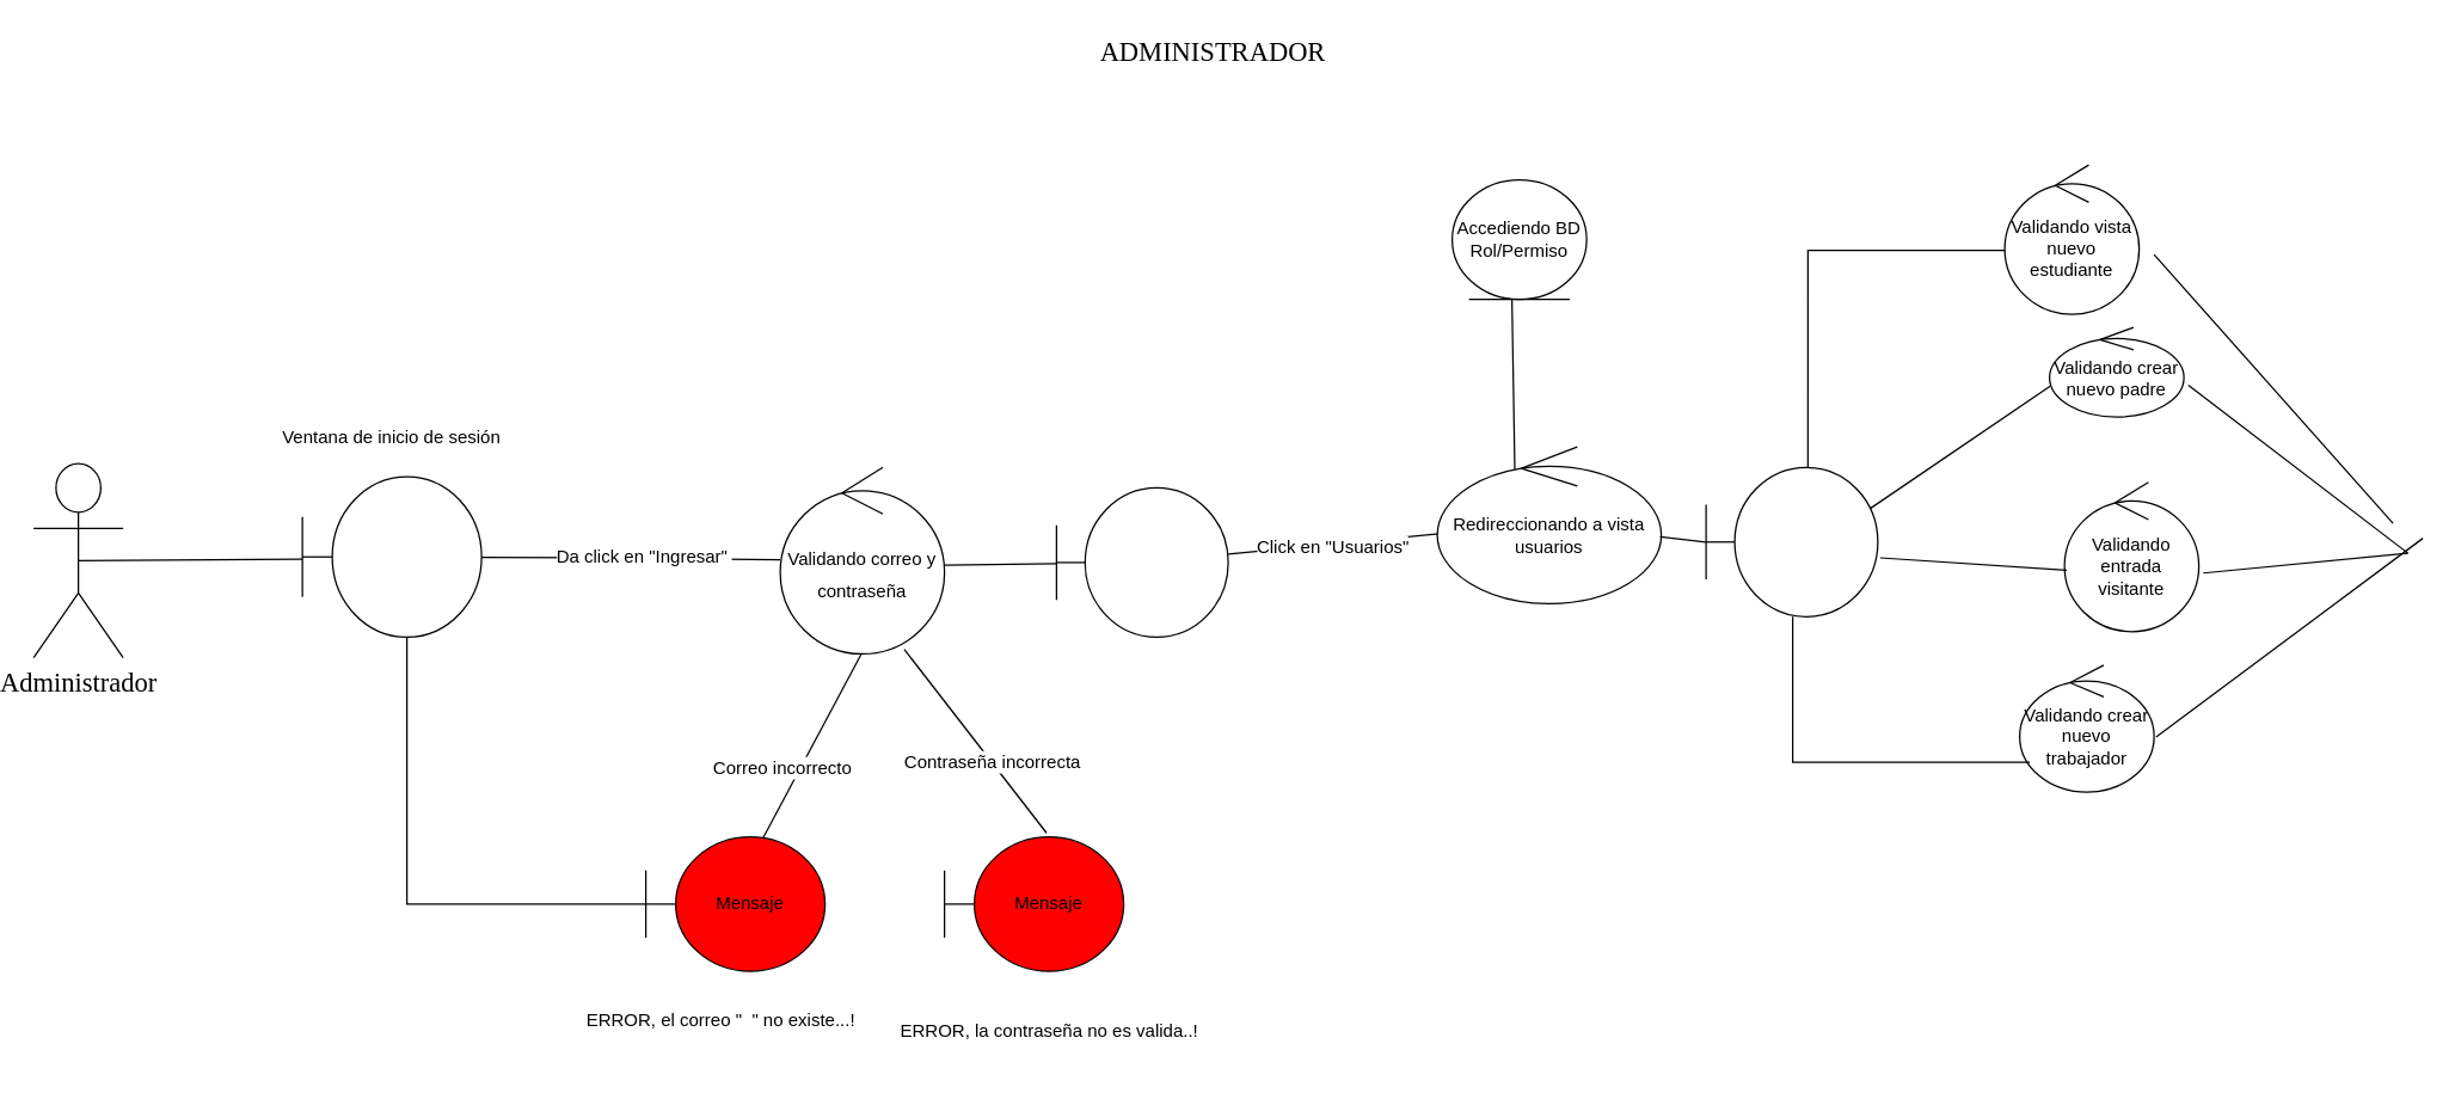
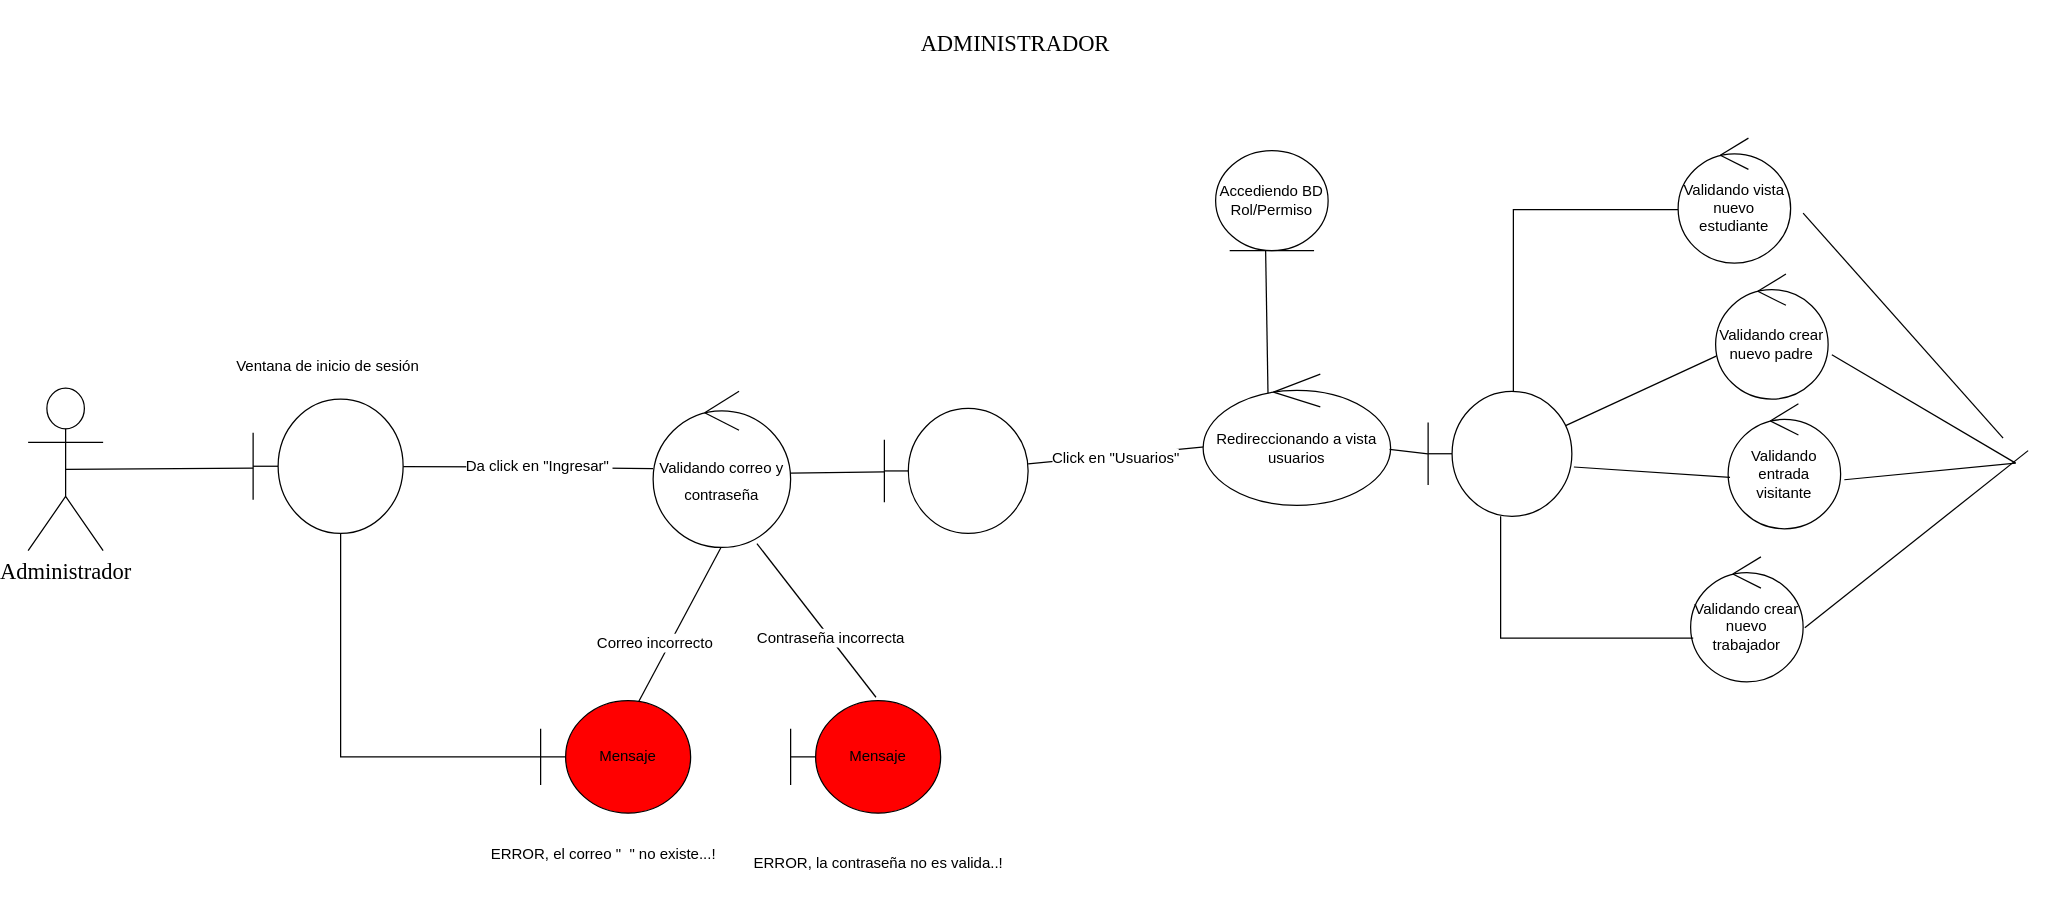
  <mxCell id="0" />
  <mxCell id="1" parent="0" />
  <mxCell id="2" value="&lt;font style=&quot;font-size: 18px;&quot; face=&quot;Comic Sans MS&quot;&gt;ADMINISTRADOR&lt;/font&gt;" style="text;html=1;strokeColor=none;fillColor=none;align=center;verticalAlign=middle;whiteSpace=wrap;rounded=0;" vertex="1" parent="1"><mxGeometry x="780" y="20" width="60" height="30" as="geometry" /></mxCell>
  <mxCell id="3" value="Administrador" style="shape=umlActor;verticalLabelPosition=bottom;verticalAlign=top;html=1;outlineConnect=0;fontFamily=Comic Sans MS;fontSize=18;" vertex="1" parent="1"><mxGeometry x="20" y="310" width="60" height="130" as="geometry" /></mxCell>
  <mxCell id="4" value="" style="endArrow=none;html=1;rounded=0;fontFamily=Comic Sans MS;fontSize=18;exitX=0.5;exitY=0.5;exitDx=0;exitDy=0;exitPerimeter=0;" edge="1" parent="1" source="3"><mxGeometry relative="1" as="geometry"><mxPoint x="60" y="374.29" as="sourcePoint" /><mxPoint x="200" y="374" as="targetPoint" /></mxGeometry></mxCell>
  <mxCell id="5" value="Ventana de inicio de sesión" style="text;html=1;strokeColor=none;fillColor=none;align=center;verticalAlign=middle;whiteSpace=wrap;rounded=0;" vertex="1" parent="1"><mxGeometry x="180" y="272.5" width="160" height="40" as="geometry" /></mxCell>
  <mxCell id="6" value="&lt;font face=&quot;Helvetica&quot; style=&quot;font-size: 12px;&quot;&gt;Validando correo y contraseña&lt;/font&gt;" style="ellipse;shape=umlControl;whiteSpace=wrap;html=1;fontFamily=Comic Sans MS;fontSize=18;" vertex="1" parent="1"><mxGeometry x="520" y="312.5" width="110" height="125" as="geometry" /></mxCell>
  <mxCell id="7" value="" style="endArrow=none;html=1;rounded=0;fontFamily=Comic Sans MS;fontSize=18;" edge="1" parent="1" source="20" target="6"><mxGeometry relative="1" as="geometry"><mxPoint x="60" y="385" as="sourcePoint" /><mxPoint x="400" y="384" as="targetPoint" /><Array as="points"><mxPoint x="390" y="373" /></Array></mxGeometry></mxCell>
  <mxCell id="8" value="Da click en &quot;Ingresar&quot;&amp;nbsp;" style="edgeLabel;html=1;align=center;verticalAlign=middle;resizable=0;points=[];fontSize=12;fontFamily=Helvetica;" vertex="1" connectable="0" parent="7"><mxGeometry x="0.18" y="-3" relative="1" as="geometry"><mxPoint x="-9" y="-4" as="offset" /></mxGeometry></mxCell>
  <mxCell id="9" value="" style="shape=umlBoundary;whiteSpace=wrap;html=1;fontFamily=Helvetica;fontSize=12;" vertex="1" parent="1"><mxGeometry x="705" y="326.25" width="115" height="100" as="geometry" /></mxCell>
  <mxCell id="10" value="" style="endArrow=none;html=1;rounded=0;fontFamily=Comic Sans MS;fontSize=18;" edge="1" parent="1" target="9"><mxGeometry relative="1" as="geometry"><mxPoint x="630" y="378" as="sourcePoint" /><mxPoint x="450.001" y="382.867" as="targetPoint" /></mxGeometry></mxCell>
  <mxCell id="11" value="" style="endArrow=none;html=1;rounded=0;fontFamily=Comic Sans MS;fontSize=18;entryX=0.648;entryY=0.023;entryDx=0;entryDy=0;entryPerimeter=0;" edge="1" parent="1" target="13"><mxGeometry relative="1" as="geometry"><mxPoint x="574.29" y="437.5" as="sourcePoint" /><mxPoint x="510" y="550" as="targetPoint" /><Array as="points" /></mxGeometry></mxCell>
  <mxCell id="12" value="Correo incorrecto&amp;nbsp;" style="edgeLabel;html=1;align=center;verticalAlign=middle;resizable=0;points=[];fontSize=12;fontFamily=Helvetica;" vertex="1" connectable="0" parent="11"><mxGeometry x="0.232" relative="1" as="geometry"><mxPoint x="-11" y="-1" as="offset" /></mxGeometry></mxCell>
  <mxCell id="13" value="Mensaje" style="shape=umlBoundary;whiteSpace=wrap;html=1;fillColor=#FF0000;" vertex="1" parent="1"><mxGeometry x="430" y="560" width="120" height="90" as="geometry" /></mxCell>
  <mxCell id="14" value="" style="endArrow=none;html=1;rounded=0;fontFamily=Comic Sans MS;fontSize=18;edgeStyle=orthogonalEdgeStyle;" edge="1" parent="1" source="20" target="13"><mxGeometry relative="1" as="geometry"><mxPoint x="290" y="430" as="sourcePoint" /><mxPoint x="345" y="426.249" as="targetPoint" /><Array as="points"><mxPoint x="270" y="605" /></Array></mxGeometry></mxCell>
  <mxCell id="15" value="" style="endArrow=none;html=1;rounded=0;fontFamily=Comic Sans MS;fontSize=18;entryX=0.569;entryY=-0.03;entryDx=0;entryDy=0;entryPerimeter=0;exitX=0.755;exitY=0.975;exitDx=0;exitDy=0;exitPerimeter=0;" edge="1" parent="1" source="6" target="17"><mxGeometry relative="1" as="geometry"><mxPoint x="600" y="440" as="sourcePoint" /><mxPoint x="690" y="550" as="targetPoint" /><Array as="points" /></mxGeometry></mxCell>
  <mxCell id="16" value="Contraseña incorrecta" style="edgeLabel;html=1;align=center;verticalAlign=middle;resizable=0;points=[];fontSize=12;fontFamily=Helvetica;" vertex="1" connectable="0" parent="15"><mxGeometry x="0.232" relative="1" as="geometry"><mxPoint y="-1" as="offset" /></mxGeometry></mxCell>
  <mxCell id="17" value="Mensaje" style="shape=umlBoundary;whiteSpace=wrap;html=1;fillColor=#FF0000;" vertex="1" parent="1"><mxGeometry x="630" y="560" width="120" height="90" as="geometry" /></mxCell>
  <mxCell id="18" value="&lt;span style=&quot;background-color: rgb(255, 255, 255);&quot;&gt;ERROR, el correo &quot;&amp;nbsp; &quot; no existe...!&lt;/span&gt;&lt;br&gt;&lt;span style=&quot;color: rgba(0, 0, 0, 0); font-family: monospace; font-size: 0px; text-align: start;&quot;&gt;%3CmxGraphModel%3E%3Croot%3E%3CmxCell%20id%3D%220%22%2F%3E%3CmxCell%20id%3D%221%22%20parent%3D%220%22%2F%3E%3CmxCell%20id%3D%222%22%20value%3D%22Correo%20incorrecto%26amp%3Bnbsp%3B%22%20style%3D%22edgeLabel%3Bhtml%3D1%3Balign%3Dcenter%3BverticalAlign%3Dmiddle%3Bresizable%3D0%3Bpoints%3D%5B%5D%3BfontSize%3D12%3BfontFamily%3DHelvetica%3B%22%20vertex%3D%221%22%20connectable%3D%220%22%20parent%3D%221%22%3E%3CmxGeometry%20x%3D%22-247.763%22%20y%3D%22553.367%22%20as%3D%22geometry%22%2F%3E%3C%2FmxCell%3E%3C%2Froot%3E%3C%2FmxGraphModel%3E,&lt;/span&gt;" style="text;html=1;align=center;verticalAlign=middle;resizable=0;points=[];autosize=1;strokeColor=none;fillColor=none;fontSize=12;fontFamily=Helvetica;" vertex="1" parent="1"><mxGeometry x="380" y="670" width="200" height="40" as="geometry" /></mxCell>
  <mxCell id="19" value="&lt;span style=&quot;background-color: rgb(255, 255, 255);&quot;&gt;ERROR, la contraseña no es valida..!&lt;/span&gt;&lt;span style=&quot;color: rgba(0, 0, 0, 0); font-family: monospace; font-size: 0px; text-align: start;&quot;&gt;%3CmxGraphModel%3E%3Croot%3E%3CmxCell%20id%3D%220%22%2F%3E%3CmxCell%20id%3D%221%22%20parent%3D%220%22%2F%3E%3CmxCell%20id%3D%222%22%20value%3D%22Correo%20incorrecto%26amp%3Bnbsp%3B%22%20style%3D%22edgeLabel%3Bhtml%3D1%3Balign%3Dcenter%3BverticalAlign%3Dmiddle%3Bresizable%3D0%3Bpoints%3D%5B%5D%3BfontSize%3D12%3BfontFamily%3DHelvetica%3B%22%20vertex%3D%221%22%20connectable%3D%220%22%20parent%3D%221%22%3E%3CmxGeometry%20x%3D%22-247.763%22%20y%3D%22553.367%22%20as%3D%22geometry%22%2F%3E%3C%2FmxCell%3E%3C%2Froot%3E%3C%2FmxG&lt;/span&gt;" style="text;html=1;align=center;verticalAlign=middle;resizable=0;points=[];autosize=1;strokeColor=none;fillColor=none;fontSize=12;fontFamily=Helvetica;" vertex="1" parent="1"><mxGeometry x="590" y="675" width="220" height="30" as="geometry" /></mxCell>
  <mxCell id="20" value="" style="shape=umlBoundary;whiteSpace=wrap;html=1;fontFamily=Comic Sans MS;fontSize=18;" vertex="1" parent="1"><mxGeometry x="200" y="318.75" width="120" height="107.5" as="geometry" /></mxCell>
  <mxCell id="21" value="" style="endArrow=none;html=1;rounded=0;fontFamily=Comic Sans MS;fontSize=18;entryX=0.007;entryY=0.554;entryDx=0;entryDy=0;entryPerimeter=0;" edge="1" parent="1" source="9" target="23"><mxGeometry relative="1" as="geometry"><mxPoint x="850" y="390" as="sourcePoint" /><mxPoint x="890" y="230" as="targetPoint" /></mxGeometry></mxCell>
  <mxCell id="22" value="Click en &quot;Usuarios&quot;" style="edgeLabel;html=1;align=center;verticalAlign=middle;resizable=0;points=[];fontSize=12;fontFamily=Helvetica;" vertex="1" connectable="0" parent="21"><mxGeometry x="-0.291" y="5" relative="1" as="geometry"><mxPoint x="20" y="5" as="offset" /></mxGeometry></mxCell>
  <mxCell id="23" value="Redireccionando a vista usuarios" style="ellipse;shape=umlControl;whiteSpace=wrap;html=1;fontFamily=Helvetica;fontSize=12;" vertex="1" parent="1"><mxGeometry x="960" y="298.75" width="150" height="105" as="geometry" /></mxCell>
  <mxCell id="24" value="" style="endArrow=none;html=1;rounded=0;fontFamily=Comic Sans MS;fontSize=18;entryX=-0.001;entryY=0.501;entryDx=0;entryDy=0;entryPerimeter=0;" edge="1" parent="1" source="23" target="25"><mxGeometry relative="1" as="geometry"><mxPoint x="830" y="384.26" as="sourcePoint" /><mxPoint x="1140" y="360" as="targetPoint" /></mxGeometry></mxCell>
  <mxCell id="25" value="" style="shape=umlBoundary;whiteSpace=wrap;html=1;fontFamily=Helvetica;fontSize=12;" vertex="1" parent="1"><mxGeometry x="1140" y="312.5" width="115" height="100" as="geometry" /></mxCell>
  <mxCell id="26" value="" style="endArrow=none;html=1;rounded=0;fontFamily=Comic Sans MS;fontSize=18;exitX=0.346;exitY=0.147;exitDx=0;exitDy=0;exitPerimeter=0;" edge="1" parent="1" source="23"><mxGeometry relative="1" as="geometry"><mxPoint x="1256.03" y="340.3" as="sourcePoint" /><mxPoint x="1010" y="200" as="targetPoint" /><Array as="points" /></mxGeometry></mxCell>
  <mxCell id="27" value="Accediendo BD Rol/Permiso" style="ellipse;shape=umlEntity;whiteSpace=wrap;html=1;fontFamily=Helvetica;fontSize=12;" vertex="1" parent="1"><mxGeometry x="970" y="120" width="90" height="80" as="geometry" /></mxCell>
  <mxCell id="28" value="" style="endArrow=none;html=1;rounded=0;fontFamily=Comic Sans MS;fontSize=18;entryX=0.593;entryY=0.006;entryDx=0;entryDy=0;entryPerimeter=0;exitX=-0.001;exitY=0.572;exitDx=0;exitDy=0;exitPerimeter=0;edgeStyle=orthogonalEdgeStyle;" edge="1" parent="1" source="29" target="25"><mxGeometry relative="1" as="geometry"><mxPoint x="1350" y="250" as="sourcePoint" /><mxPoint x="1020" y="210" as="targetPoint" /></mxGeometry></mxCell>
  <mxCell id="29" value="Validando vista nuevo estudiante" style="ellipse;shape=umlControl;whiteSpace=wrap;html=1;fontFamily=Helvetica;fontSize=12;" vertex="1" parent="1"><mxGeometry x="1340" y="110" width="90" height="100" as="geometry" /></mxCell>
  <mxCell id="30" value="" style="endArrow=none;html=1;rounded=0;fontFamily=Comic Sans MS;fontSize=18;exitX=0.005;exitY=0.656;exitDx=0;exitDy=0;exitPerimeter=0;" edge="1" parent="1" source="31"><mxGeometry relative="1" as="geometry"><mxPoint x="1370" y="340" as="sourcePoint" /><mxPoint x="1250" y="340" as="targetPoint" /><Array as="points" /></mxGeometry></mxCell>
- <mxCell id="31" value="Validando crear nuevo padre" style="ellipse;shape=umlControl;whiteSpace=wrap;html=1;fontFamily=Helvetica;fontSize=12;" vertex="1" parent="1"><mxGeometry x="1370" y="218.75" width="90" height="60" as="geometry" /></mxCell>
+ <mxCell id="31" value="Validando crear nuevo padre" style="ellipse;shape=umlControl;whiteSpace=wrap;html=1;fontFamily=Helvetica;fontSize=12;" vertex="1" parent="1"><mxGeometry x="1370" y="218.75" width="90" height="100" as="geometry" /></mxCell>
  <mxCell id="32" value="Validando entrada visitante" style="ellipse;shape=umlControl;whiteSpace=wrap;html=1;fontFamily=Helvetica;fontSize=12;" vertex="1" parent="1"><mxGeometry x="1380" y="322.5" width="90" height="100" as="geometry" /></mxCell>
  <mxCell id="33" value="" style="endArrow=none;html=1;rounded=0;fontFamily=Comic Sans MS;fontSize=18;exitX=0.017;exitY=0.589;exitDx=0;exitDy=0;exitPerimeter=0;entryX=1.014;entryY=0.606;entryDx=0;entryDy=0;entryPerimeter=0;" edge="1" parent="1" source="32" target="25"><mxGeometry relative="1" as="geometry"><mxPoint x="1380.45" y="294.35" as="sourcePoint" /><mxPoint x="1260" y="350" as="targetPoint" /><Array as="points" /></mxGeometry></mxCell>
- <mxCell id="34" value="Validando crear nuevo trabajador" style="ellipse;shape=umlControl;whiteSpace=wrap;html=1;fontFamily=Helvetica;fontSize=12;" vertex="1" parent="1"><mxGeometry x="1350" y="445" width="90" height="85" as="geometry" /></mxCell>
+ <mxCell id="34" value="Validando crear nuevo trabajador" style="ellipse;shape=umlControl;whiteSpace=wrap;html=1;fontFamily=Helvetica;fontSize=12;" vertex="1" parent="1"><mxGeometry x="1350" y="445" width="90" height="100" as="geometry" /></mxCell>
  <mxCell id="35" value="" style="endArrow=none;html=1;rounded=0;fontFamily=Comic Sans MS;fontSize=18;edgeStyle=orthogonalEdgeStyle;" edge="1" parent="1" source="34" target="25"><mxGeometry relative="1" as="geometry"><mxPoint x="1360" y="490" as="sourcePoint" /><mxPoint x="1200" y="420" as="targetPoint" /><Array as="points"><mxPoint x="1198" y="510" /></Array></mxGeometry></mxCell>
  <mxCell id="36" value="" style="endArrow=none;html=1;rounded=0;fontFamily=Comic Sans MS;fontSize=18;" edge="1" parent="1"><mxGeometry relative="1" as="geometry"><mxPoint x="1440" y="170" as="sourcePoint" /><mxPoint x="1600" y="350" as="targetPoint" /></mxGeometry></mxCell>
  <mxCell id="37" value="" style="endArrow=none;html=1;rounded=0;fontFamily=Comic Sans MS;fontSize=18;entryX=1.033;entryY=0.646;entryDx=0;entryDy=0;entryPerimeter=0;" edge="1" parent="1" target="31"><mxGeometry relative="1" as="geometry"><mxPoint x="1610" y="370" as="sourcePoint" /><mxPoint x="1540" y="374.4" as="targetPoint" /><Array as="points" /></mxGeometry></mxCell>
  <mxCell id="38" value="" style="endArrow=none;html=1;rounded=0;fontFamily=Comic Sans MS;fontSize=18;entryX=1.033;entryY=0.608;entryDx=0;entryDy=0;entryPerimeter=0;" edge="1" parent="1" target="32"><mxGeometry relative="1" as="geometry"><mxPoint x="1610" y="370" as="sourcePoint" /><mxPoint x="1266.61" y="383.1" as="targetPoint" /><Array as="points" /></mxGeometry></mxCell>
  <mxCell id="39" value="" style="endArrow=none;html=1;rounded=0;fontFamily=Comic Sans MS;fontSize=18;entryX=1.015;entryY=0.567;entryDx=0;entryDy=0;entryPerimeter=0;" edge="1" parent="1" target="34"><mxGeometry relative="1" as="geometry"><mxPoint x="1620" y="360" as="sourcePoint" /><mxPoint x="1482.97" y="393.3" as="targetPoint" /><Array as="points" /></mxGeometry></mxCell>
